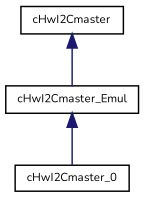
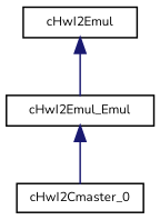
  digraph {
    fontname=Nunito
    rankdir=TB
    node [color=black fillcolor=white fontname=Nunito fontsize=8 shape=record style=filled]
    edge [color=midnightblue dir=back fontname=Nunito fontsize=8 labelfontname=Sans labelfontsize=8 style=solid]
-   n1 [height=0.2 label=cHwI2Cmaster width=0.4]
-   n2 [height=0.2 label=cHwI2Cmaster_Emul width=0.4]
+   n1 [height=0.2 label=cHwI2Emul width=0.4]
+   n2 [height=0.2 label=cHwI2Emul_Emul width=0.4]
    n3 [height=0.2 label=cHwI2Cmaster_0 width=0.4]
    n1 -> n2
    n2 -> n3
  }
